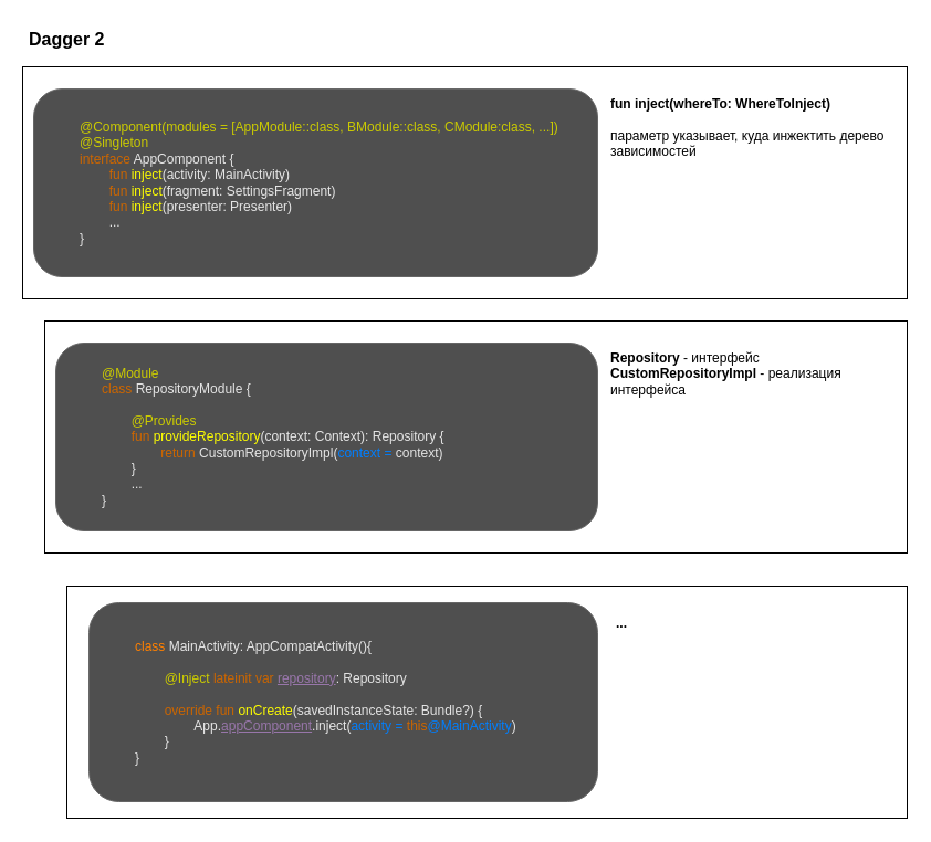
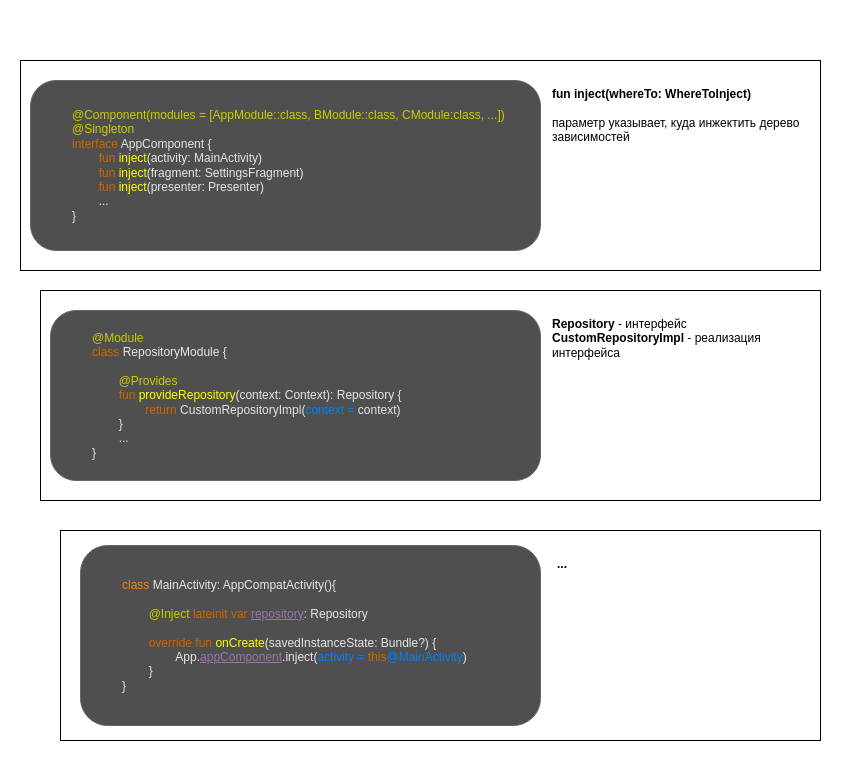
  <mxCell id="0" />
  <mxCell id="1" parent="0" />
  <mxCell id="2" value="" style="rounded=0;whiteSpace=wrap;html=1;" vertex="1" parent="1"><mxGeometry x="60" y="530" width="760" height="210" as="geometry" /></mxCell>
  <mxCell id="3" value="" style="rounded=0;whiteSpace=wrap;html=1;" vertex="1" parent="1"><mxGeometry x="40" y="290" width="780" height="210" as="geometry" /></mxCell>
  <mxCell id="4" value="" style="rounded=0;whiteSpace=wrap;html=1;" vertex="1" parent="1"><mxGeometry x="20" y="60" width="800" height="210" as="geometry" /></mxCell>
- <mxCell id="5" value="Dagger 2" style="text;strokeColor=none;fillColor=none;align=left;verticalAlign=middle;spacingLeft=4;spacingRight=4;overflow=hidden;points=[[0,0.5],[1,0.5]];portConstraint=eastwest;rotatable=0;whiteSpace=wrap;html=1;fontSize=16;fontStyle=1" vertex="1" parent="1"><mxGeometry x="20" y="20" width="80" height="30" as="geometry" /></mxCell>
  <mxCell id="6" value="&lt;blockquote style=&quot;margin: 0 0 0 40px; border: none; padding: 0px;&quot;&gt;&lt;div style=&quot;&quot;&gt;&lt;font color=&quot;#ff8000&quot;&gt;class &lt;/font&gt;&lt;font color=&quot;#e6e6e6&quot;&gt;MainActivity: AppCompatActivity(){&lt;/font&gt;&lt;/div&gt;&lt;div style=&quot;&quot;&gt;&lt;font color=&quot;#e6e6e6&quot;&gt;&lt;br&gt;&lt;/font&gt;&lt;/div&gt;&lt;div style=&quot;&quot;&gt;&lt;span style=&quot;color: rgb(230, 230, 230); white-space: pre;&quot;&gt;&#09;&lt;/span&gt;&lt;font color=&quot;#cccc00&quot;&gt;@Inject&lt;/font&gt;&lt;font color=&quot;#e6e6e6&quot;&gt; &lt;/font&gt;&lt;font color=&quot;#cc6600&quot;&gt;lateinit var&lt;/font&gt;&lt;font color=&quot;#e6e6e6&quot;&gt; &lt;/font&gt;&lt;font style=&quot;&quot; color=&quot;#9876aa&quot;&gt;&lt;u&gt;repository&lt;/u&gt;&lt;/font&gt;&lt;font color=&quot;#e6e6e6&quot;&gt;: Repository&lt;br&gt;&lt;/font&gt;&lt;/div&gt;&lt;div style=&quot;&quot;&gt;&lt;font color=&quot;#e6e6e6&quot;&gt;&lt;span style=&quot;white-space: pre;&quot;&gt;&#09;&lt;/span&gt;&lt;br&gt;&lt;/font&gt;&lt;/div&gt;&lt;div style=&quot;&quot;&gt;&lt;span style=&quot;color: rgb(230, 230, 230); white-space: pre;&quot;&gt;&#09;&lt;/span&gt;&lt;font color=&quot;#cc6600&quot;&gt;override fun&lt;/font&gt;&lt;font color=&quot;#e6e6e6&quot;&gt; &lt;/font&gt;&lt;font color=&quot;#ffff00&quot;&gt;onCreate&lt;/font&gt;&lt;font color=&quot;#e6e6e6&quot;&gt;(savedInstanceState: Bundle?) {&lt;/font&gt;&lt;/div&gt;&lt;div style=&quot;&quot;&gt;&lt;font color=&quot;#e6e6e6&quot;&gt;&lt;span style=&quot;white-space: pre;&quot;&gt;&#09;&lt;/span&gt;&lt;span style=&quot;white-space: pre;&quot;&gt;&#09;&lt;/span&gt;App.&lt;/font&gt;&lt;font style=&quot;&quot; color=&quot;#9876aa&quot;&gt;&lt;u style=&quot;&quot;&gt;appComponent&lt;/u&gt;&lt;/font&gt;&lt;font color=&quot;#e6e6e6&quot;&gt;.inject(&lt;/font&gt;&lt;font color=&quot;#007fff&quot;&gt;activity =&lt;/font&gt;&lt;font color=&quot;#e6e6e6&quot;&gt; &lt;/font&gt;&lt;font color=&quot;#cc6600&quot;&gt;this&lt;/font&gt;&lt;font color=&quot;#007fff&quot;&gt;@MainActivity&lt;/font&gt;&lt;font color=&quot;#e6e6e6&quot;&gt;)&lt;br&gt;&lt;/font&gt;&lt;/div&gt;&lt;div style=&quot;&quot;&gt;&lt;font color=&quot;#e6e6e6&quot;&gt;&lt;span style=&quot;white-space: pre;&quot;&gt;&#09;&lt;/span&gt;}&lt;/font&gt;&lt;br&gt;&lt;/div&gt;&lt;div style=&quot;&quot;&gt;&lt;font color=&quot;#e6e6e6&quot;&gt;}&lt;/font&gt;&lt;/div&gt;&lt;/blockquote&gt;" style="rounded=1;whiteSpace=wrap;html=1;align=left;labelBackgroundColor=none;fillColor=#4F4F4F;strokeColor=#666666;gradientColor=none;" vertex="1" parent="1"><mxGeometry x="80" y="545" width="460" height="180" as="geometry" /></mxCell>
  <mxCell id="7" value="&lt;blockquote style=&quot;margin: 0 0 0 40px; border: none; padding: 0px;&quot;&gt;&lt;font color=&quot;#cccc00&quot;&gt;@Component(modules = [AppModule::class, BModule::class, CModule:class, ...&lt;span style=&quot;&quot;&gt;])&lt;/span&gt;&lt;/font&gt;&lt;div style=&quot;&quot;&gt;&lt;span style=&quot;&quot;&gt;&lt;font color=&quot;#cccc00&quot;&gt;@Singleton&lt;/font&gt;&lt;/span&gt;&lt;/div&gt;&lt;div style=&quot;&quot;&gt;&lt;font color=&quot;#cc6600&quot;&gt;interface &lt;/font&gt;&lt;font color=&quot;#e6e6e6&quot;&gt;AppComponent {&lt;/font&gt;&lt;/div&gt;&lt;div style=&quot;&quot;&gt;&lt;span style=&quot;color: rgb(230, 230, 230); white-space: pre;&quot;&gt;&#09;&lt;/span&gt;&lt;font color=&quot;#cc6600&quot;&gt;fun &lt;/font&gt;&lt;font color=&quot;#ffff00&quot;&gt;inject&lt;/font&gt;&lt;font color=&quot;#e6e6e6&quot;&gt;(activity: MainActivity)&lt;/font&gt;&lt;/div&gt;&lt;div style=&quot;&quot;&gt;&lt;span style=&quot;color: rgb(230, 230, 230); white-space: pre;&quot;&gt;&#09;&lt;/span&gt;&lt;font color=&quot;#cc6600&quot;&gt;fun&lt;/font&gt;&lt;font color=&quot;#e6e6e6&quot;&gt; &lt;/font&gt;&lt;font color=&quot;#ffff00&quot;&gt;inject&lt;/font&gt;&lt;font color=&quot;#e6e6e6&quot;&gt;(fragment: SettingsFragment)&lt;/font&gt;&lt;/div&gt;&lt;div style=&quot;&quot;&gt;&lt;span style=&quot;color: rgb(230, 230, 230); white-space: pre;&quot;&gt;&#09;&lt;/span&gt;&lt;font color=&quot;#cc6600&quot;&gt;fun &lt;/font&gt;&lt;font color=&quot;#ffff00&quot;&gt;inject&lt;/font&gt;&lt;font color=&quot;#e6e6e6&quot;&gt;(presenter: Presenter)&lt;/font&gt;&lt;/div&gt;&lt;div style=&quot;&quot;&gt;&lt;font color=&quot;#e6e6e6&quot;&gt;&lt;span style=&quot;white-space: pre;&quot;&gt;&#09;&lt;/span&gt;...&lt;/font&gt;&lt;/div&gt;&lt;div style=&quot;&quot;&gt;&lt;span style=&quot;&quot;&gt;&lt;font color=&quot;#e6e6e6&quot;&gt;}&lt;/font&gt;&lt;/span&gt;&lt;/div&gt;&lt;/blockquote&gt;" style="rounded=1;whiteSpace=wrap;html=1;align=left;labelBackgroundColor=none;fillColor=#4F4F4F;strokeColor=#666666;gradientColor=none;" vertex="1" parent="1"><mxGeometry x="30" y="80" width="510" height="170" as="geometry" /></mxCell>
  <mxCell id="8" style="edgeStyle=orthogonalEdgeStyle;rounded=0;orthogonalLoop=1;jettySize=auto;html=1;exitX=0.5;exitY=1;exitDx=0;exitDy=0;" edge="1" parent="1"><mxGeometry relative="1" as="geometry"><mxPoint x="350" y="310" as="sourcePoint" /><mxPoint x="350" y="310" as="targetPoint" /></mxGeometry></mxCell>
  <mxCell id="9" value="&lt;blockquote style=&quot;margin: 0 0 0 40px; border: none; padding: 0px;&quot;&gt;&lt;div style=&quot;&quot;&gt;&lt;span style=&quot;&quot;&gt;&lt;font color=&quot;#cccc00&quot;&gt;@Module&lt;/font&gt;&lt;/span&gt;&lt;/div&gt;&lt;div style=&quot;&quot;&gt;&lt;font color=&quot;#cc6600&quot;&gt;class &lt;/font&gt;&lt;font color=&quot;#e6e6e6&quot;&gt;RepositoryModule {&lt;/font&gt;&lt;/div&gt;&lt;div style=&quot;&quot;&gt;&lt;font color=&quot;#e6e6e6&quot;&gt;&lt;br&gt;&lt;/font&gt;&lt;/div&gt;&lt;div style=&quot;&quot;&gt;&lt;span style=&quot;color: rgb(204, 204, 0);&quot;&gt;&lt;span style=&quot;white-space: pre;&quot;&gt;&#09;&lt;/span&gt;@Provides&lt;/span&gt;&lt;font color=&quot;#e6e6e6&quot;&gt;&lt;br&gt;&lt;/font&gt;&lt;/div&gt;&lt;div style=&quot;&quot;&gt;&lt;span style=&quot;color: rgb(230, 230, 230); white-space: pre;&quot;&gt;&#09;&lt;/span&gt;&lt;font color=&quot;#cc6600&quot;&gt;fun &lt;/font&gt;&lt;font color=&quot;#ffff00&quot;&gt;provideRepository&lt;/font&gt;&lt;font color=&quot;#e6e6e6&quot;&gt;(context: Context): Repository {&lt;/font&gt;&lt;/div&gt;&lt;div style=&quot;&quot;&gt;&lt;span style=&quot;color: rgb(230, 230, 230); white-space: pre;&quot;&gt;&#09;&lt;/span&gt;&lt;span style=&quot;color: rgb(230, 230, 230); white-space: pre;&quot;&gt;&#09;&lt;/span&gt;&lt;font color=&quot;#cc6600&quot;&gt;return&lt;/font&gt;&lt;font color=&quot;#e6e6e6&quot;&gt; CustomRepositoryImpl(&lt;/font&gt;&lt;font color=&quot;#007fff&quot;&gt;context = &lt;/font&gt;&lt;font color=&quot;#e6e6e6&quot;&gt;context)&lt;br&gt;&lt;/font&gt;&lt;/div&gt;&lt;div style=&quot;&quot;&gt;&lt;font color=&quot;#e6e6e6&quot;&gt;&lt;span style=&quot;white-space: pre;&quot;&gt;&#09;&lt;/span&gt;}&lt;/font&gt;&lt;/div&gt;&lt;div style=&quot;&quot;&gt;&lt;span style=&quot;color: rgb(230, 230, 230); background-color: initial; white-space: pre;&quot;&gt;&#09;&lt;/span&gt;&lt;span style=&quot;color: rgb(230, 230, 230); background-color: initial;&quot;&gt;...&lt;/span&gt;&lt;br&gt;&lt;/div&gt;&lt;div style=&quot;&quot;&gt;&lt;span style=&quot;&quot;&gt;&lt;font color=&quot;#e6e6e6&quot;&gt;}&lt;/font&gt;&lt;/span&gt;&lt;/div&gt;&lt;/blockquote&gt;" style="rounded=1;whiteSpace=wrap;html=1;align=left;labelBackgroundColor=none;fillColor=#4F4F4F;strokeColor=#666666;gradientColor=none;" vertex="1" parent="1"><mxGeometry x="50" y="310" width="490" height="170" as="geometry" /></mxCell>
  <mxCell id="10" value="&lt;b&gt;fun inject(whereTo: WhereToInject)&lt;br/&gt;&lt;/b&gt;&lt;br&gt;параметр указывает, куда  инжектить дерево зависимостей" style="text;whiteSpace=wrap;html=1;dashed=1;" vertex="1" parent="1"><mxGeometry x="550" y="80" width="270" height="50" as="geometry" /></mxCell>
  <mxCell id="11" value="&lt;b&gt;Repository&lt;/b&gt; - интерфейс&lt;div&gt;&lt;b&gt;CustomRepositoryImpl&lt;/b&gt; - реализация интерфейса&lt;/div&gt;" style="text;whiteSpace=wrap;html=1;dashed=1;" vertex="1" parent="1"><mxGeometry x="550" y="310" width="260" height="50" as="geometry" /></mxCell>
  <mxCell id="12" value="&lt;b&gt;...&lt;/b&gt;" style="text;whiteSpace=wrap;html=1;dashed=1;" vertex="1" parent="1"><mxGeometry x="555" y="550" width="260" height="50" as="geometry" /></mxCell>
